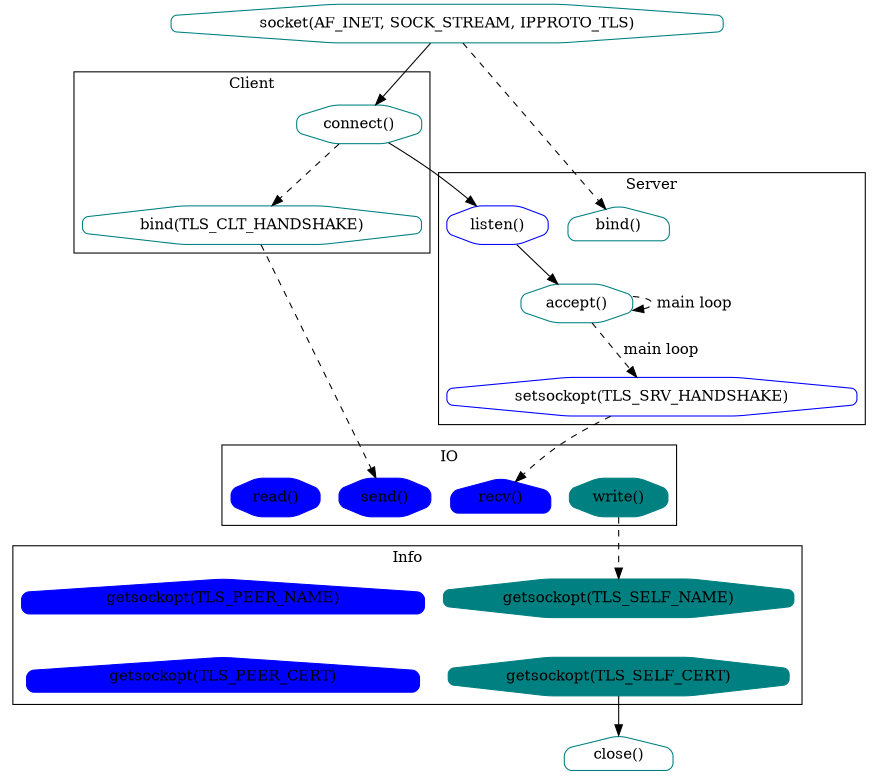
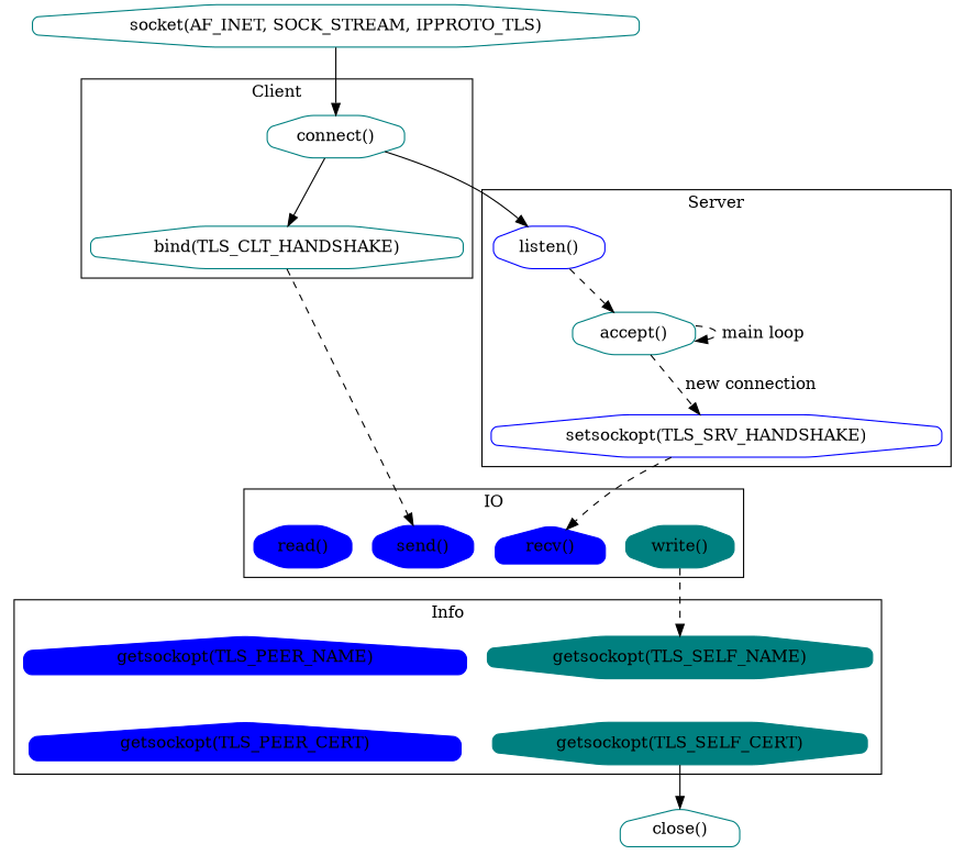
  digraph {
    compound=true
    node [color=teal shape=octagon style="rounded,filled"]
    edge [style=dashed]
    "getsockopt(TLS_SELF_NAME)"
    "getsockopt(TLS_SELF_CERT)"
    "getsockopt(TLS_PEER_NAME)" [color=blue shape=house]
    "getsockopt(TLS_PEER_CERT)" [color=blue shape=house]
    "write()"
    "send()" [color=blue]
    "recv()" [color=blue shape=house]
    "read()" [color=blue]
-   "bind()" [shape=house style=rounded]
    "listen()" [color=blue style=rounded]
    "accept()" [style=rounded]
    "setsockopt(TLS_SRV_HANDSHAKE)" [color=blue style=rounded]
    "connect()" [style=rounded]
    n14 [label="bind(TLS_CLT_HANDSHAKE)" style=rounded]
    "close()" [shape=house style=rounded]
    "socket(AF_INET, SOCK_STREAM, IPPROTO_TLS)" [style=rounded]
    subgraph cluster_1 {
      label=Info
      "getsockopt(TLS_SELF_NAME)"
      "getsockopt(TLS_SELF_CERT)"
      "getsockopt(TLS_PEER_NAME)"
      "getsockopt(TLS_PEER_CERT)"
    }
    subgraph cluster_2 {
      label=IO
      "write()"
      "send()"
      "recv()"
      "read()"
    }
    subgraph cluster_3 {
      label=Server
-     "bind()"
      "listen()"
      "accept()"
      "setsockopt(TLS_SRV_HANDSHAKE)"
    }
    subgraph cluster_4 {
      label=Client
      "connect()"
      n14
    }
    "getsockopt(TLS_SELF_NAME)" -> "getsockopt(TLS_SELF_CERT)" [style=invis]
    "getsockopt(TLS_SELF_CERT)" -> "close()" [style=solid]
    "getsockopt(TLS_PEER_NAME)" -> "getsockopt(TLS_PEER_CERT)" [style=invis]
    "write()" -> "getsockopt(TLS_SELF_NAME)"
-   "listen()" -> "accept()" [style=solid]
+   "listen()" -> "accept()"
    "accept()" -> "accept()" [label=" main loop "]
-   "accept()" -> "setsockopt(TLS_SRV_HANDSHAKE)" [label=" main loop "]
+   "accept()" -> "setsockopt(TLS_SRV_HANDSHAKE)" [label=" new connection "]
    "setsockopt(TLS_SRV_HANDSHAKE)" -> "recv()"
    "connect()" -> "listen()" [style=solid]
-   "connect()" -> n14
+   "connect()" -> n14 [style=solid]
    n14 -> "send()"
-   "socket(AF_INET, SOCK_STREAM, IPPROTO_TLS)" -> "bind()"
    "socket(AF_INET, SOCK_STREAM, IPPROTO_TLS)" -> "connect()" [style=solid]
  }
